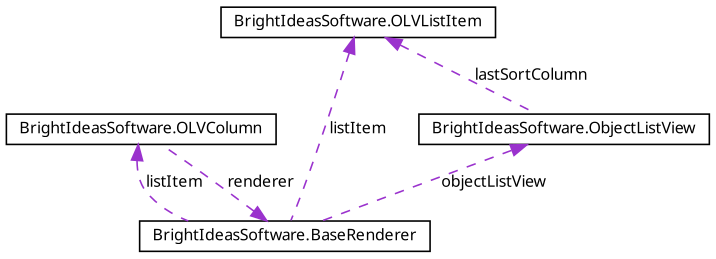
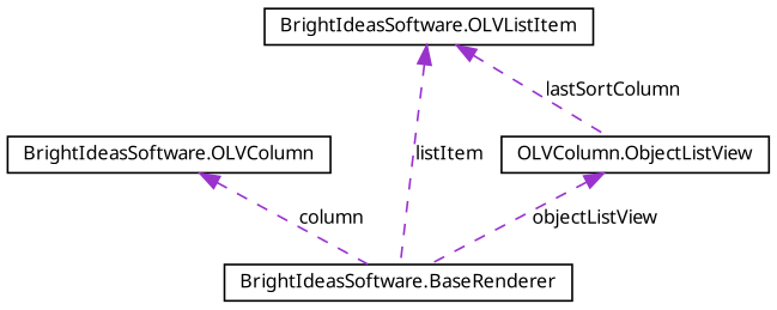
  digraph {
    node [color=black fillcolor=white fontname="FreeSans.ttf" fontsize=10 shape=record style=filled]
    edge [color=darkorchid3 dir=back fontname="FreeSans.ttf" fontsize=10 labelfontname="FreeSans.ttf" labelfontsize=10 style=dashed]
    n1 [height=0.2 label="BrightIdeasSoftware.OLVColumn" width=0.4]
    n2 [height=0.2 label="BrightIdeasSoftware.BaseRenderer" width=0.4]
-   n3 [height=0.2 label="BrightIdeasSoftware.ObjectListView" width=0.4]
+   n3 [height=0.2 label="OLVColumn.ObjectListView" width=0.4]
    n4 [height=0.2 label="BrightIdeasSoftware.OLVListItem" width=0.4]
-   n1 -> n2 [label=listItem]
-   n2 -> n1 [label=renderer]
+   n1 -> n2 [label=column]
    n3 -> n2 [label=objectListView]
    n4 -> n2 [label=listItem]
    n4 -> n3 [label=lastSortColumn]
  }
